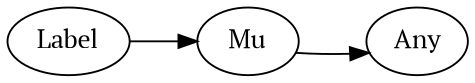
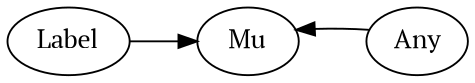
  digraph {
    fontname="PT Serif"
    rankdir=LR
    splines=polyline
    node [color="#000000" fontcolor="#000000" fontname="PT Serif"]
    edge [color="#000000" fontname="PT Serif"]
    Label
    Mu
    Any
    Label -> Mu
-   Mu -> Any
+   Any -> Mu
  }
